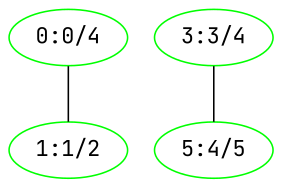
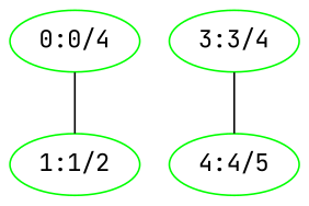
  graph {
    fontname="JetBrains Mono"
    node [color=green fontname="JetBrains Mono"]
    edge [fontname="JetBrains Mono"]
    n1 [label="0:0/4"]
    n2 [label="1:1/2"]
    n3 [label="3:3/4"]
-   n4 [label="5:4/5"]
+   n4 [label="4:4/5"]
    n1 -- n2
    n3 -- n4
  }
